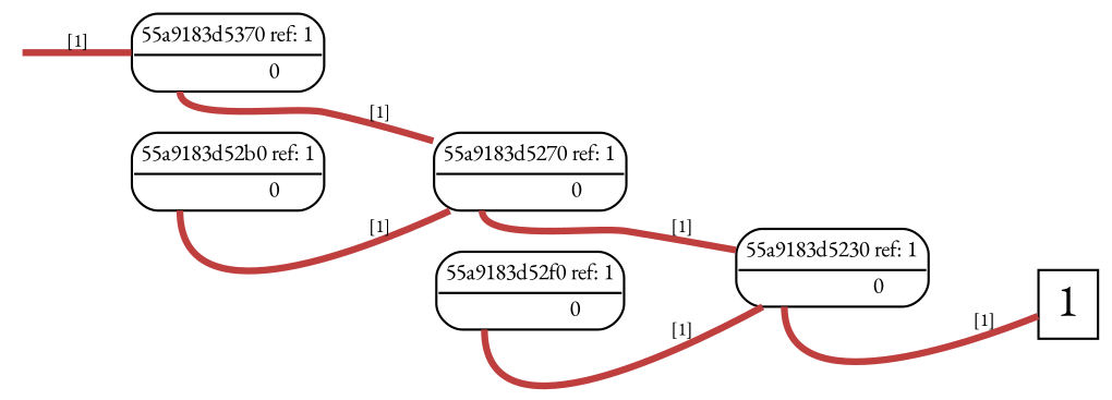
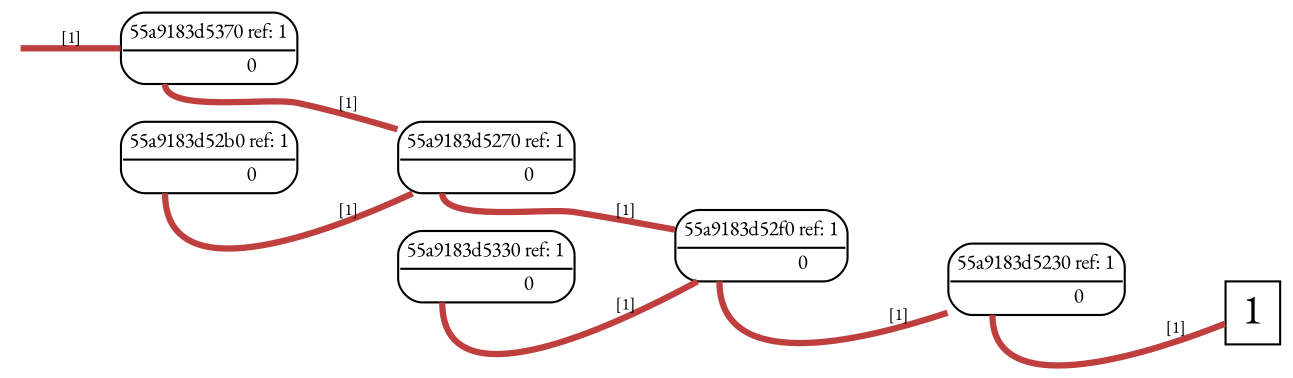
  digraph {
    fontname="EB Garamond"
    rankdir=LR
    node [fontname="EB Garamond" shape=plain]
    edge [arrowhead=none color="0.000 0.667 0.750" fontname="EB Garamond" penwidth=3 tailport="0:s"]
    root [shape=point style=invis]
    n2 [label=<<font point-size="10"><table border="1" cellspacing="0" cellpadding="2" style="rounded"><tr><td colspan="2" border="1" sides="B">55a9183d5370 ref: 1</td></tr><tr><td port="0" href="javascript:;" border="0" tooltip="1"><font color="white">&nbsp;0 </font></td><td port="1" href="javascript:;" border="0" tooltip="0">&nbsp;0 </td></tr></table></font>>]
    n3 [label=<<font point-size="10"><table border="1" cellspacing="0" cellpadding="2" style="rounded"><tr><td colspan="2" border="1" sides="B">55a9183d5270 ref: 1</td></tr><tr><td port="0" href="javascript:;" border="0" tooltip="1"><font color="white">&nbsp;0 </font></td><td port="1" href="javascript:;" border="0" tooltip="0">&nbsp;0 </td></tr></table></font>>]
    n4 [height=0.3 label=<<font point-size="20">1</font>> shape=box width=0.3]
+   n5 [label=<<font point-size="10"><table border="1" cellspacing="0" cellpadding="2" style="rounded"><tr><td colspan="2" border="1" sides="B">55a9183d5330 ref: 1</td></tr><tr><td port="0" href="javascript:;" border="0" tooltip="1"><font color="white">&nbsp;0 </font></td><td port="1" href="javascript:;" border="0" tooltip="0">&nbsp;0 </td></tr></table></font>>]
    n6 [label=<<font point-size="10"><table border="1" cellspacing="0" cellpadding="2" style="rounded"><tr><td colspan="2" border="1" sides="B">55a9183d52f0 ref: 1</td></tr><tr><td port="0" href="javascript:;" border="0" tooltip="1"><font color="white">&nbsp;0 </font></td><td port="1" href="javascript:;" border="0" tooltip="0">&nbsp;0 </td></tr></table></font>>]
    n7 [label=<<font point-size="10"><table border="1" cellspacing="0" cellpadding="2" style="rounded"><tr><td colspan="2" border="1" sides="B">55a9183d5230 ref: 1</td></tr><tr><td port="0" href="javascript:;" border="0" tooltip="1"><font color="white">&nbsp;0 </font></td><td port="1" href="javascript:;" border="0" tooltip="0">&nbsp;0 </td></tr></table></font>>]
    n8 [label=<<font point-size="10"><table border="1" cellspacing="0" cellpadding="2" style="rounded"><tr><td colspan="2" border="1" sides="B">55a9183d52b0 ref: 1</td></tr><tr><td port="0" href="javascript:;" border="0" tooltip="1"><font color="white">&nbsp;0 </font></td><td port="1" href="javascript:;" border="0" tooltip="0">&nbsp;0 </td></tr></table></font>>]
    root -> n2 [label=<<font point-size="8">&nbsp;[1]</font>>]
    n2 -> n3 [label=<<font point-size="8">&nbsp;[1]</font>>]
-   n3 -> n7 [label=<<font point-size="8">&nbsp;[1]</font>>]
+   n3 -> n6 [label=<<font point-size="8">&nbsp;[1]</font>>]
+   n5 -> n6 [label=<<font point-size="8">&nbsp;[1]</font>>]
    n6 -> n7 [label=<<font point-size="8">&nbsp;[1]</font>>]
    n7 -> n4 [label=<<font point-size="8">&nbsp;[1]</font>>]
    n8 -> n3 [label=<<font point-size="8">&nbsp;[1]</font>>]
  }
